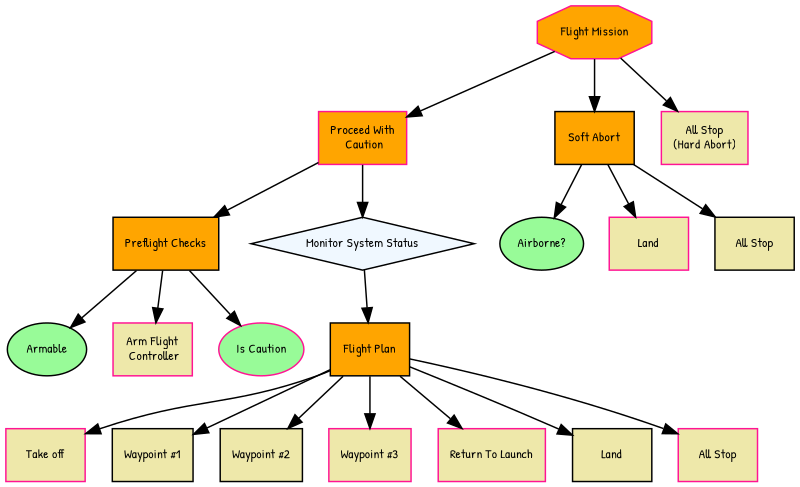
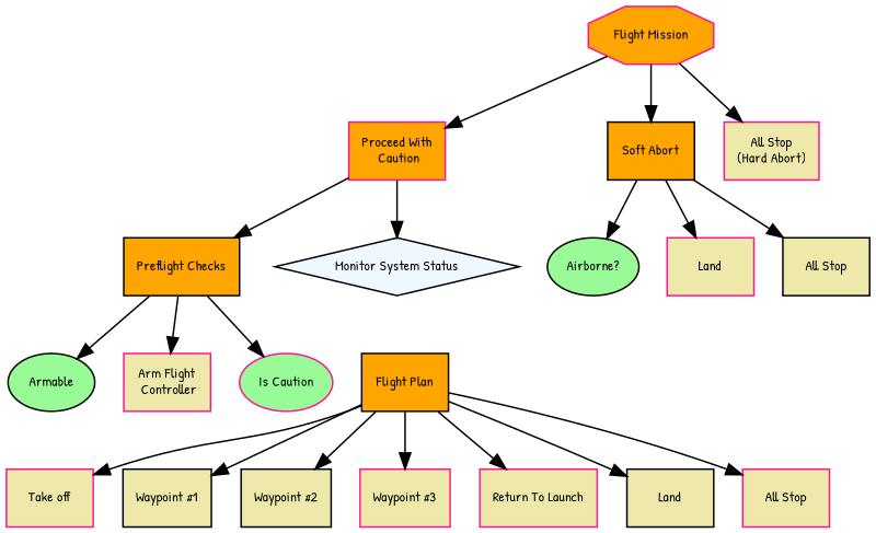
  digraph {
    fontname="Patrick Hand"
    node [color=deeppink fillcolor=palegoldenrod fontcolor=black fontname="Patrick Hand" fontsize=9 shape=box style=filled]
    edge [fontname="Patrick Hand"]
    n1 [fillcolor=orange label="Flight Mission" shape=octagon]
    n2 [fillcolor=orange label="Proceed With\n Caution"]
    n3 [color=black fillcolor=orange label="Soft Abort" shape=rectangle]
    n4 [label="All Stop\n(Hard Abort)"]
    n5 [color=black fillcolor=orange label="Preflight Checks"]
    n6 [color=black fillcolor=aliceblue label="Monitor System Status" shape=diamond]
    n7 [color=black fillcolor=palegreen label="Airborne?" shape=ellipse]
    n8 [label=Land]
    n9 [color=black label="All Stop"]
    n10 [color=black fillcolor=palegreen label=Armable shape=ellipse]
    n11 [label="Arm Flight\n Controller"]
    n12 [fillcolor=palegreen label="Is Caution" shape=ellipse]
    n13 [color=black fillcolor=orange label="Flight Plan"]
    n14 [label="Take off"]
    n15 [color=black label="Waypoint #1"]
    n16 [color=black label="Waypoint #2"]
    n17 [label="Waypoint #3"]
    n18 [label="Return To Launch"]
    n19 [color=black label=Land]
    n20 [label="All Stop"]
    n1 -> n2
    n1 -> n3
    n1 -> n4
    n2 -> n5
    n2 -> n6
    n3 -> n7
    n3 -> n8
    n3 -> n9
    n5 -> n10
    n5 -> n11
    n5 -> n12
-   n6 -> n13
    n13 -> n14
    n13 -> n15
    n13 -> n16
    n13 -> n17
    n13 -> n18
    n13 -> n19
    n13 -> n20
  }
